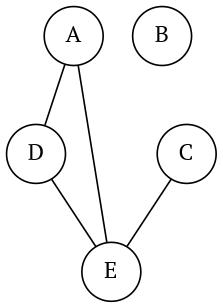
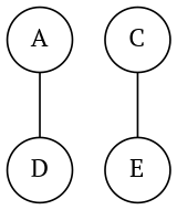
  graph {
    fontname="PT Serif"
    node [fontname="PT Serif" shape=circle]
    edge [fontname="PT Serif"]
    A
    D
    E
    C
-   B
    A -- D
-   A -- E
-   D -- E
    C -- E
  }
